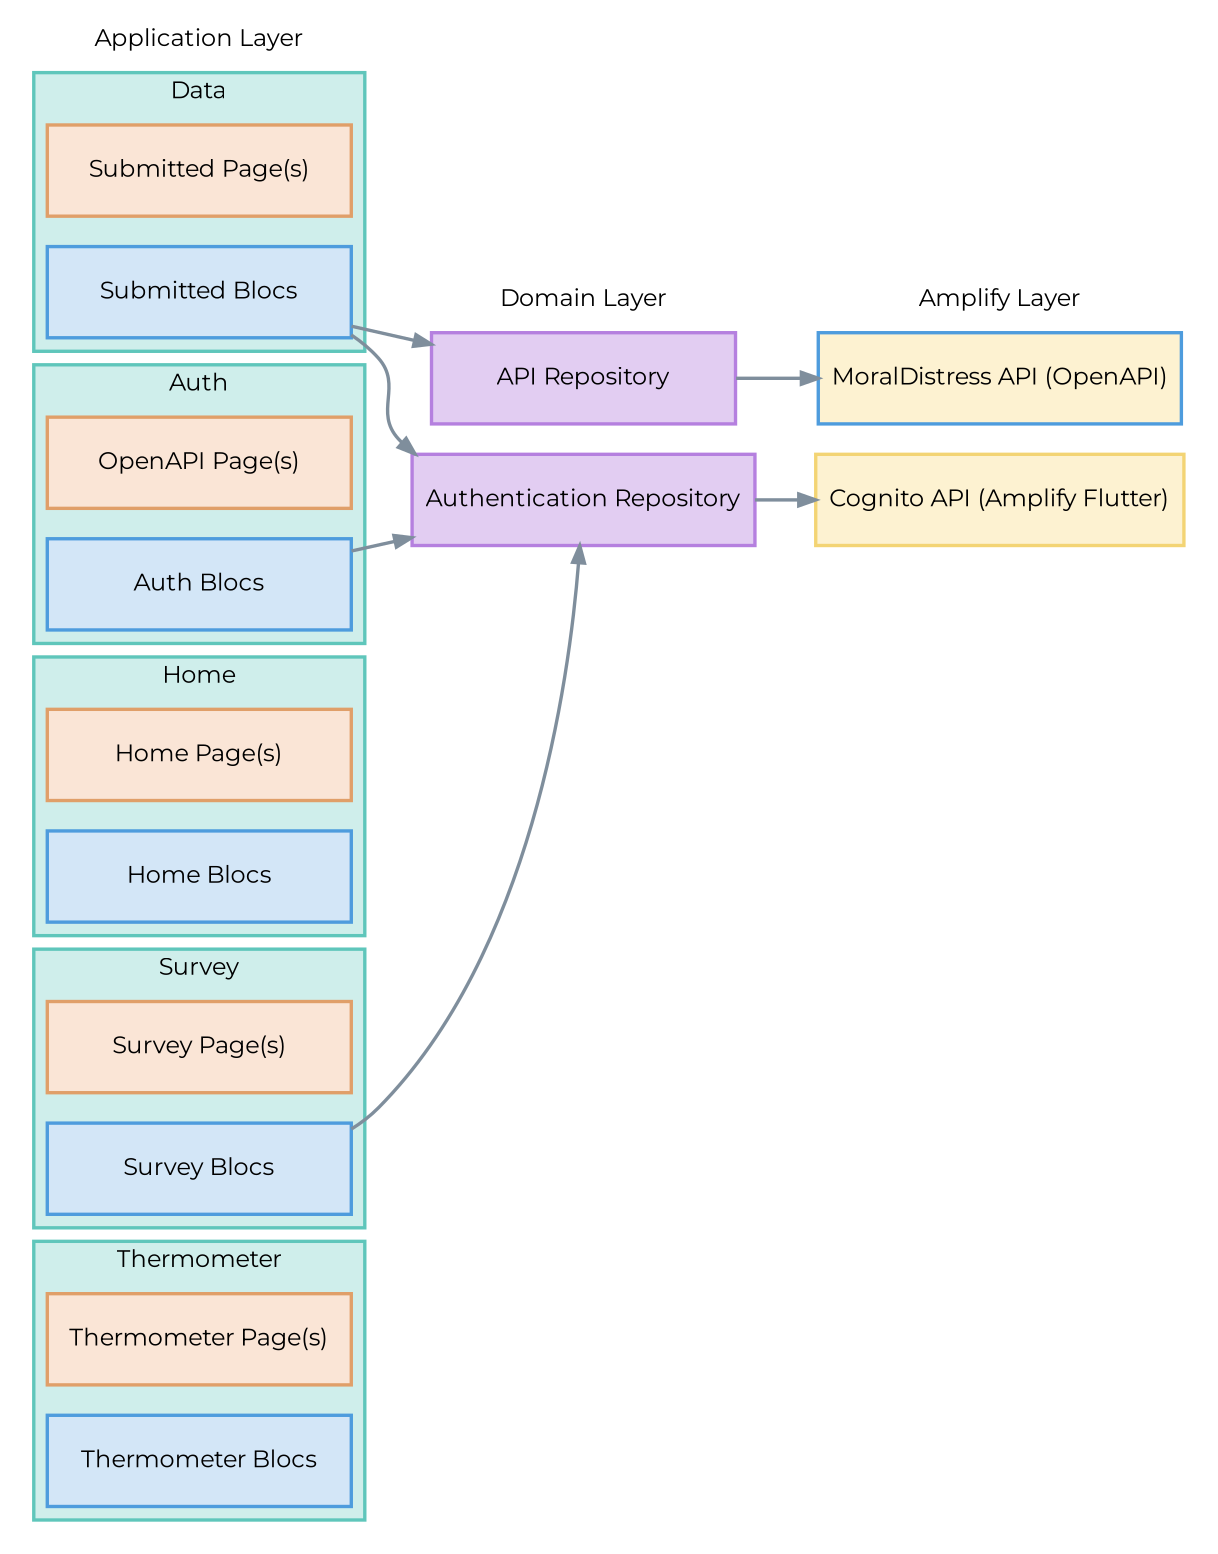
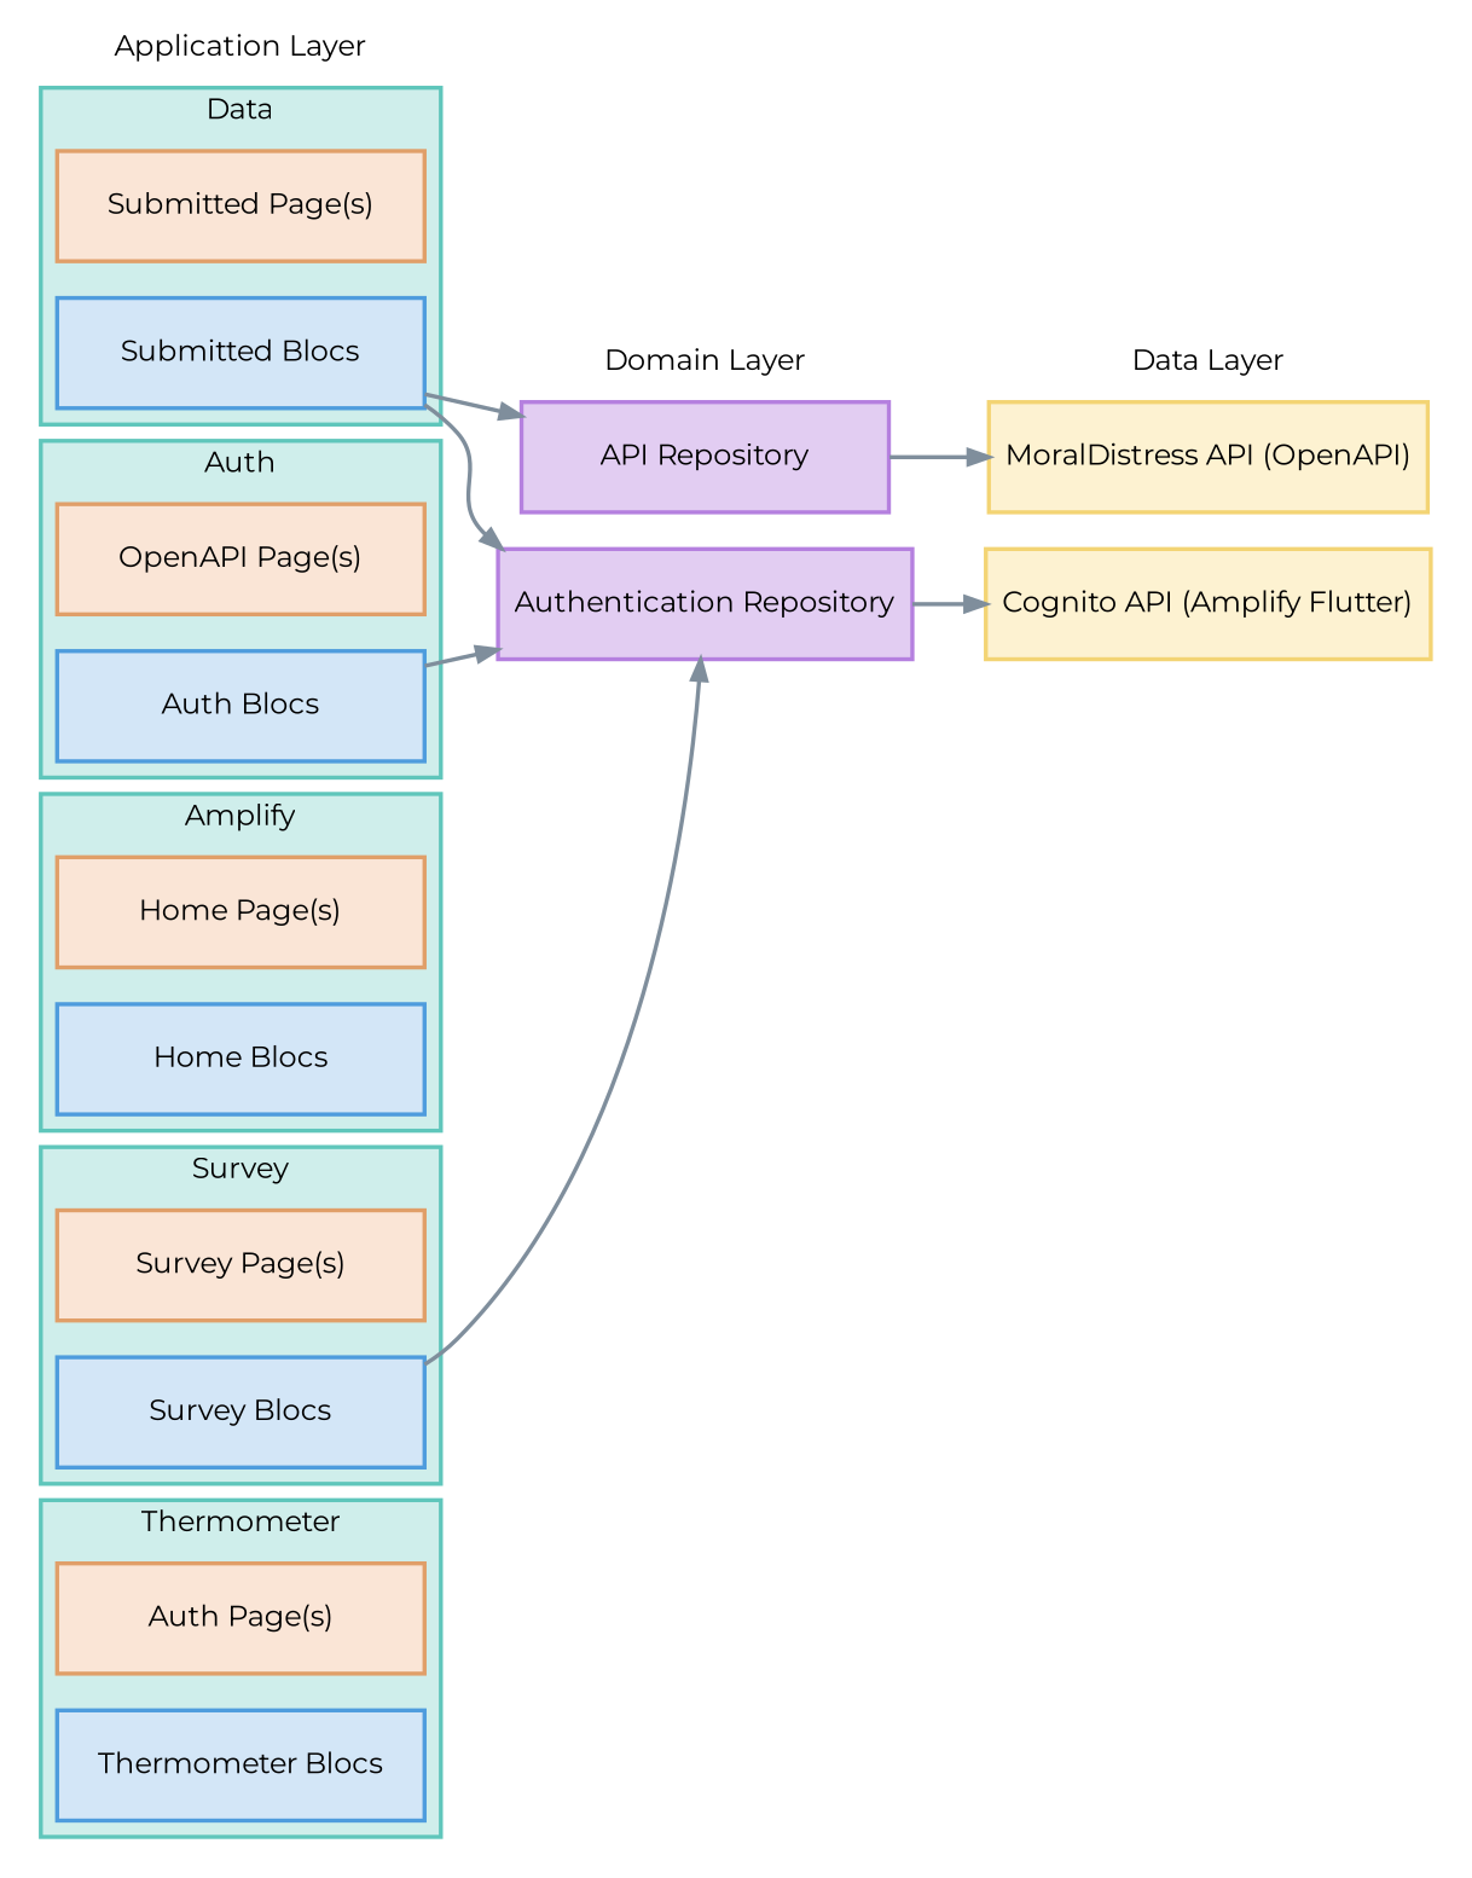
  digraph {
    fillcolor="#f0f4f7"
    fontname=Montserrat
    penwidth=0
    rankdir=LR
    node [color="#e09f69" fillcolor="#fae5d6" fontname=Montserrat penwidth=2.0 shape=rect style=filled]
    edge [color="#7f8e9c" fontname=Montserrat penwidth=2.0]
    n1 [height=0.75 label="OpenAPI Page(s)" width=2.5]
    n2 [color="#4e9cdd" fillcolor="#d3e6f7" height=0.75 label="Auth Blocs" width=2.5]
    n3 [height=0.75 label="Home Page(s)" width=2.5]
    n4 [color="#4e9cdd" fillcolor="#d3e6f7" height=0.75 label="Home Blocs" width=2.5]
    n5 [height=0.75 label="Submitted Page(s)" width=2.5]
    n6 [color="#4e9cdd" fillcolor="#d3e6f7" height=0.75 label="Submitted Blocs" width=2.5]
    n7 [height=0.75 label="Survey Page(s)" width=2.5]
    n8 [color="#4e9cdd" fillcolor="#d3e6f7" height=0.75 label="Survey Blocs" width=2.5]
-   n9 [height=0.75 label="Thermometer Page(s)" width=2.5]
+   n9 [height=0.75 label="Auth Page(s)" width=2.5]
    n10 [color="#4e9cdd" fillcolor="#d3e6f7" height=0.75 label="Thermometer Blocs" width=2.5]
    n11 [color="#b580df" fillcolor="#e2cdf2" height=0.75 label="Authentication Repository" width=2.5]
    n12 [color="#b580df" fillcolor="#e2cdf2" height=0.75 label="API Repository" width=2.5]
    n13 [color="#f3d474" fillcolor="#fdf2d1" height=0.75 label="Cognito API (Amplify Flutter)" width=2.5]
-   n14 [color="#4e9cdd" fillcolor="#fdf2d1" height=0.75 label="MoralDistress API (OpenAPI)" width=2.5]
+   n14 [color="#f3d474" fillcolor="#fdf2d1" height=0.75 label="MoralDistress API (OpenAPI)" width=2.5]
    subgraph cluster_1 {
      label="Application Layer"
      subgraph cluster_2 {
        color="#5fc6bb"
        fillcolor="#cfeeeb"
        label=Auth
        penwidth=2.0
        style=filled
        n1
        n2
      }
      subgraph cluster_3 {
        color="#5fc6bb"
        fillcolor="#cfeeeb"
-       label=Home
+       label=Amplify
        penwidth=2.0
        style=filled
        n3
        n4
      }
      subgraph cluster_4 {
        color="#5fc6bb"
        fillcolor="#cfeeeb"
        label=Data
        penwidth=2.0
        style=filled
        n5
        n6
      }
      subgraph cluster_5 {
        color="#5fc6bb"
        fillcolor="#cfeeeb"
        label=Survey
        penwidth=2.0
        style=filled
        n7
        n8
      }
      subgraph cluster_6 {
        color="#5fc6bb"
        fillcolor="#cfeeeb"
        label=Thermometer
        penwidth=2.0
        style=filled
        n9
        n10
      }
    }
    subgraph cluster_7 {
      label="Domain Layer"
      n11
      n12
    }
    subgraph cluster_8 {
-     label="Amplify Layer"
+     label="Data Layer"
      n13
      n14
    }
    n2 -> n11
    n6 -> n11
    n6 -> n12
    n8 -> n11
    n11 -> n13
    n12 -> n14
  }
